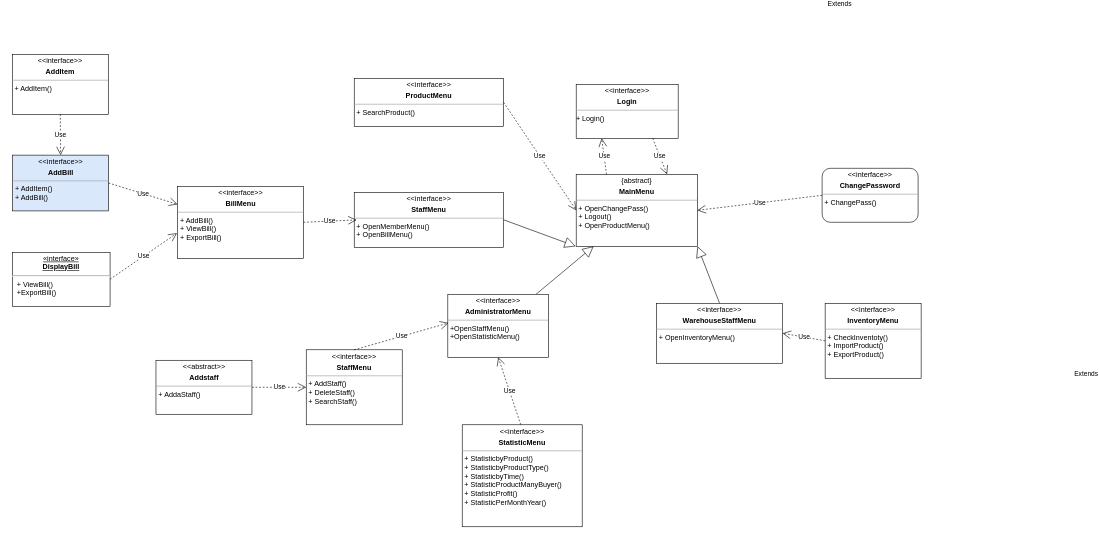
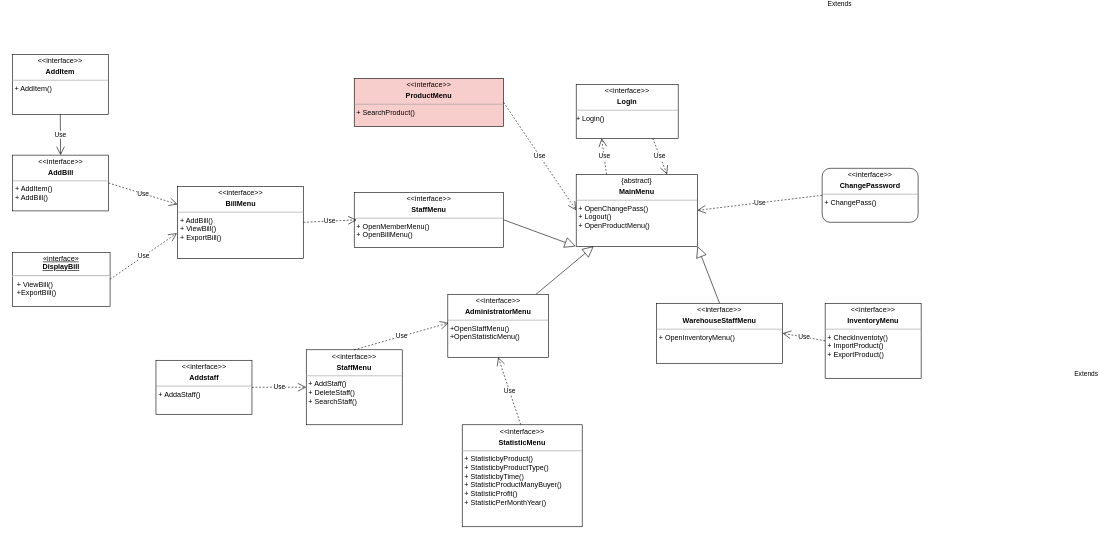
  <mxCell id="0" />
  <mxCell id="1" parent="0" />
  <mxCell id="2" value="&lt;p style=&quot;margin: 0px ; margin-top: 4px ; text-align: center&quot;&gt;&amp;lt;&amp;lt;interface&amp;gt;&amp;gt;&lt;/p&gt;&lt;p style=&quot;margin: 0px ; margin-top: 4px ; text-align: center&quot;&gt;&lt;b&gt;Login&lt;br&gt;&lt;/b&gt;&lt;/p&gt;&lt;hr size=&quot;1&quot;&gt;&lt;div style=&quot;height: 2px&quot;&gt;+ Login()&lt;/div&gt;" style="verticalAlign=top;align=left;overflow=fill;fontSize=12;fontFamily=Helvetica;html=1;" parent="1" vertex="1"><mxGeometry x="960" y="70" width="170" height="90" as="geometry" /></mxCell>
  <mxCell id="3" value="&lt;p style=&quot;margin: 0px ; margin-top: 4px ; text-align: center&quot;&gt;{abstract}&lt;/p&gt;&lt;p style=&quot;margin: 0px ; margin-top: 4px ; text-align: center&quot;&gt;&lt;b&gt;MainMenu&lt;/b&gt;&lt;/p&gt;&lt;hr size=&quot;1&quot;&gt;&lt;p style=&quot;margin: 0px ; margin-left: 4px&quot;&gt;+ OpenChangePass()&lt;/p&gt;&lt;p style=&quot;margin: 0px ; margin-left: 4px&quot;&gt;+ Logout()&lt;/p&gt;&lt;p style=&quot;margin: 0px ; margin-left: 4px&quot;&gt;+ OpenProductMenu()&lt;/p&gt;&lt;p style=&quot;margin: 0px ; margin-left: 4px&quot;&gt;&lt;br&gt;&lt;/p&gt;&lt;p style=&quot;margin: 0px ; margin-left: 4px&quot;&gt;&lt;br&gt;&lt;/p&gt;" style="verticalAlign=top;align=left;overflow=fill;fontSize=12;fontFamily=Helvetica;html=1;" parent="1" vertex="1"><mxGeometry x="960" y="220" width="202" height="120" as="geometry" /></mxCell>
  <mxCell id="4" value="&lt;p style=&quot;margin: 0px ; margin-top: 4px ; text-align: center&quot;&gt;&amp;lt;&amp;lt;interface&amp;gt;&amp;gt;&lt;/p&gt;&lt;p style=&quot;margin: 0px ; margin-top: 4px ; text-align: center&quot;&gt;&lt;b&gt;ChangePassword&lt;/b&gt;&lt;/p&gt;&lt;hr size=&quot;1&quot;&gt;&lt;p style=&quot;margin: 0px ; margin-left: 4px&quot;&gt;+ ChangePass()&lt;/p&gt;" style="verticalAlign=top;align=left;overflow=fill;fontSize=12;fontFamily=Helvetica;html=1;rounded=1;" parent="1" vertex="1"><mxGeometry x="1370" y="210" width="160" height="90" as="geometry" /></mxCell>
  <mxCell id="5" value="Use" style="endArrow=open;endSize=12;dashed=1;html=1;entryX=1;entryY=0.5;entryDx=0;entryDy=0;exitX=0;exitY=0.5;exitDx=0;exitDy=0;" parent="1" source="4" target="3" edge="1"><mxGeometry width="160" relative="1" as="geometry"><mxPoint x="1214" y="190" as="sourcePoint" /><mxPoint x="1374" y="190" as="targetPoint" /></mxGeometry></mxCell>
  <mxCell id="6" value="Use" style="endArrow=open;endSize=12;dashed=1;html=1;entryX=0.25;entryY=1;entryDx=0;entryDy=0;exitX=0.25;exitY=0;exitDx=0;exitDy=0;" parent="1" source="3" target="2" edge="1"><mxGeometry width="160" relative="1" as="geometry"><mxPoint x="934" y="70" as="sourcePoint" /><mxPoint x="1094" y="70" as="targetPoint" /></mxGeometry></mxCell>
  <mxCell id="7" value="Use" style="endArrow=open;endSize=12;dashed=1;html=1;exitX=0.75;exitY=1;exitDx=0;exitDy=0;entryX=0.75;entryY=0;entryDx=0;entryDy=0;" parent="1" source="2" target="3" edge="1"><mxGeometry width="160" relative="1" as="geometry"><mxPoint x="1084" y="40" as="sourcePoint" /><mxPoint x="1244" y="40" as="targetPoint" /></mxGeometry></mxCell>
  <mxCell id="8" style="rounded=0;orthogonalLoop=1;jettySize=auto;html=1;endArrow=block;endFill=0;startSize=16;endSize=16;" edge="1" parent="1" source="9" target="3"><mxGeometry relative="1" as="geometry" /></mxCell>
  <mxCell id="9" value="&lt;p style=&quot;margin: 0px ; margin-top: 4px ; text-align: center&quot;&gt;&amp;lt;&amp;lt;interface&amp;gt;&amp;gt;&lt;/p&gt;&lt;p style=&quot;margin: 0px ; margin-top: 4px ; text-align: center&quot;&gt;&lt;b&gt;AdministratorMenu&lt;/b&gt;&lt;/p&gt;&lt;hr size=&quot;1&quot;&gt;&lt;p style=&quot;margin: 0px ; margin-left: 4px&quot;&gt;+OpenStaffMenu()&lt;/p&gt;&lt;p style=&quot;margin: 0px ; margin-left: 4px&quot;&gt;+OpenStatisticMenu()&lt;/p&gt;" style="verticalAlign=top;align=left;overflow=fill;fontSize=12;fontFamily=Helvetica;html=1;" parent="1" vertex="1"><mxGeometry x="746" y="420" width="168" height="105" as="geometry" /></mxCell>
  <mxCell id="10" value="Extends" style="endArrow=block;endSize=16;endFill=0;html=1;entryX=-0.004;entryY=1;entryDx=0;entryDy=0;exitX=0.5;exitY=0;exitDx=0;exitDy=0;entryPerimeter=0;" parent="1" source="14" target="3" edge="1"><mxGeometry x="1" y="373" width="160" relative="1" as="geometry"><mxPoint x="899" y="410" as="sourcePoint" /><mxPoint x="864" y="377" as="targetPoint" /><mxPoint x="311" y="-54" as="offset" /></mxGeometry></mxCell>
  <mxCell id="11" value="Extends" style="endArrow=block;endSize=16;endFill=0;html=1;entryX=1.001;entryY=1;entryDx=0;entryDy=0;entryPerimeter=0;exitX=0.5;exitY=0;exitDx=0;exitDy=0;" parent="1" source="13" target="3" edge="1"><mxGeometry x="-1" y="-576" width="160" relative="1" as="geometry"><mxPoint x="1219" y="420" as="sourcePoint" /><mxPoint x="1314" y="330" as="targetPoint" /><mxPoint x="74" y="325" as="offset" /></mxGeometry></mxCell>
- <mxCell id="12" value="&lt;p style=&quot;margin: 0px ; margin-top: 4px ; text-align: center&quot;&gt;&amp;lt;&amp;lt;interface&amp;gt;&amp;gt;&lt;/p&gt;&lt;p style=&quot;margin: 0px ; margin-top: 4px ; text-align: center&quot;&gt;&lt;b&gt;ProductMenu&lt;/b&gt;&lt;/p&gt;&lt;hr size=&quot;1&quot;&gt;&lt;p style=&quot;margin: 0px ; margin-left: 4px&quot;&gt;&lt;/p&gt;&lt;p style=&quot;margin: 0px ; margin-left: 4px&quot;&gt;+ SearchProduct()&lt;/p&gt;" style="verticalAlign=top;align=left;overflow=fill;fontSize=12;fontFamily=Helvetica;html=1;" parent="1" vertex="1"><mxGeometry x="590" y="60" width="249" height="80" as="geometry" /></mxCell>
+ <mxCell id="12" value="&lt;p style=&quot;margin: 0px ; margin-top: 4px ; text-align: center&quot;&gt;&amp;lt;&amp;lt;interface&amp;gt;&amp;gt;&lt;/p&gt;&lt;p style=&quot;margin: 0px ; margin-top: 4px ; text-align: center&quot;&gt;&lt;b&gt;ProductMenu&lt;/b&gt;&lt;/p&gt;&lt;hr size=&quot;1&quot;&gt;&lt;p style=&quot;margin: 0px ; margin-left: 4px&quot;&gt;&lt;/p&gt;&lt;p style=&quot;margin: 0px ; margin-left: 4px&quot;&gt;+ SearchProduct()&lt;/p&gt;" style="verticalAlign=top;align=left;overflow=fill;fontSize=12;fontFamily=Helvetica;html=1;fillColor=#f8cecc;" parent="1" vertex="1"><mxGeometry x="590" y="60" width="249" height="80" as="geometry" /></mxCell>
  <mxCell id="13" value="&lt;p style=&quot;margin: 0px ; margin-top: 4px ; text-align: center&quot;&gt;&amp;lt;&amp;lt;interface&amp;gt;&amp;gt;&lt;/p&gt;&lt;p style=&quot;margin: 0px ; margin-top: 4px ; text-align: center&quot;&gt;&lt;b&gt;WarehouseStaffMenu&lt;/b&gt;&lt;/p&gt;&lt;hr size=&quot;1&quot;&gt;&lt;p style=&quot;margin: 0px ; margin-left: 4px&quot;&gt;&lt;/p&gt;&lt;p style=&quot;margin: 0px ; margin-left: 4px&quot;&gt;+ OpenInventoryMenu()&lt;/p&gt;" style="verticalAlign=top;align=left;overflow=fill;fontSize=12;fontFamily=Helvetica;html=1;" parent="1" vertex="1"><mxGeometry x="1094" y="435" width="210" height="100" as="geometry" /></mxCell>
  <mxCell id="14" value="&lt;p style=&quot;margin: 0px ; margin-top: 4px ; text-align: center&quot;&gt;&amp;lt;&amp;lt;interface&amp;gt;&amp;gt;&lt;/p&gt;&lt;p style=&quot;margin: 0px ; margin-top: 4px ; text-align: center&quot;&gt;&lt;b&gt;StaffMenu&lt;/b&gt;&lt;/p&gt;&lt;hr size=&quot;1&quot;&gt;&lt;p style=&quot;margin: 0px ; margin-left: 4px&quot;&gt;&lt;/p&gt;&lt;p style=&quot;margin: 0px ; margin-left: 4px&quot;&gt;+ OpenMemberMenu()&lt;/p&gt;&lt;p style=&quot;margin: 0px ; margin-left: 4px&quot;&gt;+ OpenBillMenu()&lt;/p&gt;" style="verticalAlign=top;align=left;overflow=fill;fontSize=12;fontFamily=Helvetica;html=1;" parent="1" vertex="1"><mxGeometry x="590" y="250" width="249" height="92" as="geometry" /></mxCell>
  <mxCell id="15" value="Use" style="endArrow=open;endSize=12;dashed=1;html=1;entryX=0;entryY=0.5;entryDx=0;entryDy=0;exitX=1;exitY=0.5;exitDx=0;exitDy=0;" parent="1" source="12" target="3" edge="1"><mxGeometry width="160" relative="1" as="geometry"><mxPoint x="754" y="190" as="sourcePoint" /><mxPoint x="914" y="190" as="targetPoint" /></mxGeometry></mxCell>
  <mxCell id="16" value="&lt;p style=&quot;margin: 0px ; margin-top: 4px ; text-align: center&quot;&gt;&amp;lt;&amp;lt;interface&amp;gt;&amp;gt;&lt;/p&gt;&lt;p style=&quot;margin: 0px ; margin-top: 4px ; text-align: center&quot;&gt;&lt;b&gt;BillMenu&lt;/b&gt;&lt;/p&gt;&lt;hr size=&quot;1&quot;&gt;&lt;p style=&quot;margin: 0px ; margin-left: 4px&quot;&gt;&lt;/p&gt;&lt;p style=&quot;margin: 0px ; margin-left: 4px&quot;&gt;+ AddBill()&lt;/p&gt;&lt;p style=&quot;margin: 0px ; margin-left: 4px&quot;&gt;+ ViewBill()&lt;/p&gt;&lt;p style=&quot;margin: 0px ; margin-left: 4px&quot;&gt;+ ExportBill()&lt;/p&gt;" style="verticalAlign=top;align=left;overflow=fill;fontSize=12;fontFamily=Helvetica;html=1;" parent="1" vertex="1"><mxGeometry x="295.5" y="240" width="210" height="120" as="geometry" /></mxCell>
  <mxCell id="17" value="Use" style="endArrow=open;endSize=12;dashed=1;html=1;exitX=1;exitY=0.5;exitDx=0;exitDy=0;" parent="1" source="16" edge="1"><mxGeometry width="160" relative="1" as="geometry"><mxPoint x="403" y="425" as="sourcePoint" /><mxPoint x="594" y="296" as="targetPoint" /></mxGeometry></mxCell>
- <mxCell id="18" value="&lt;p style=&quot;margin: 0px ; margin-top: 4px ; text-align: center&quot;&gt;&amp;lt;&amp;lt;interface&amp;gt;&amp;gt;&lt;/p&gt;&lt;p style=&quot;margin: 0px ; margin-top: 4px ; text-align: center&quot;&gt;&lt;b&gt;AddBill&lt;/b&gt;&lt;/p&gt;&lt;hr size=&quot;1&quot;&gt;&lt;p style=&quot;margin: 0px ; margin-left: 4px&quot;&gt;&lt;/p&gt;&lt;p style=&quot;margin: 0px ; margin-left: 4px&quot;&gt;+ AddItem()&lt;/p&gt;&lt;p style=&quot;margin: 0px ; margin-left: 4px&quot;&gt;+ AddBill()&lt;/p&gt;" style="verticalAlign=top;align=left;overflow=fill;fontSize=12;fontFamily=Helvetica;html=1;fillColor=#dae8fc;" parent="1" vertex="1"><mxGeometry x="20.5" y="188" width="160" height="93" as="geometry" /></mxCell>
+ <mxCell id="18" value="&lt;p style=&quot;margin: 0px ; margin-top: 4px ; text-align: center&quot;&gt;&amp;lt;&amp;lt;interface&amp;gt;&amp;gt;&lt;/p&gt;&lt;p style=&quot;margin: 0px ; margin-top: 4px ; text-align: center&quot;&gt;&lt;b&gt;AddBill&lt;/b&gt;&lt;/p&gt;&lt;hr size=&quot;1&quot;&gt;&lt;p style=&quot;margin: 0px ; margin-left: 4px&quot;&gt;&lt;/p&gt;&lt;p style=&quot;margin: 0px ; margin-left: 4px&quot;&gt;+ AddItem()&lt;/p&gt;&lt;p style=&quot;margin: 0px ; margin-left: 4px&quot;&gt;+ AddBill()&lt;/p&gt;" style="verticalAlign=top;align=left;overflow=fill;fontSize=12;fontFamily=Helvetica;html=1;" parent="1" vertex="1"><mxGeometry x="20.5" y="188" width="160" height="93" as="geometry" /></mxCell>
  <mxCell id="19" value="&lt;p style=&quot;margin: 0px ; margin-top: 4px ; text-align: center&quot;&gt;&amp;lt;&amp;lt;interface&amp;gt;&amp;gt;&lt;/p&gt;&lt;p style=&quot;margin: 0px ; margin-top: 4px ; text-align: center&quot;&gt;&lt;b&gt;AddItem&lt;/b&gt;&lt;/p&gt;&lt;hr size=&quot;1&quot;&gt;&lt;p style=&quot;margin: 0px ; margin-left: 4px&quot;&gt;+ AddItem()&lt;/p&gt;" style="verticalAlign=top;align=left;overflow=fill;fontSize=12;fontFamily=Helvetica;html=1;" parent="1" vertex="1"><mxGeometry x="20" y="20" width="160" height="100" as="geometry" /></mxCell>
- <mxCell id="20" value="Use" style="endArrow=open;endSize=12;dashed=1;html=1;entryX=0.5;entryY=0;entryDx=0;entryDy=0;exitX=0.5;exitY=1;exitDx=0;exitDy=0;" parent="1" source="19" target="18" edge="1"><mxGeometry width="160" relative="1" as="geometry"><mxPoint x="-300" y="45" as="sourcePoint" /><mxPoint x="-140" y="45" as="targetPoint" /></mxGeometry></mxCell>
+ <mxCell id="20" value="Use" style="endArrow=open;endSize=12;dashed=0;html=1;entryX=0.5;entryY=0;entryDx=0;entryDy=0;exitX=0.5;exitY=1;exitDx=0;exitDy=0;" parent="1" source="19" target="18" edge="1"><mxGeometry width="160" relative="1" as="geometry"><mxPoint x="-300" y="45" as="sourcePoint" /><mxPoint x="-140" y="45" as="targetPoint" /></mxGeometry></mxCell>
  <mxCell id="21" value="Use" style="endArrow=open;endSize=12;dashed=1;html=1;entryX=0;entryY=0.25;entryDx=0;entryDy=0;exitX=1;exitY=0.5;exitDx=0;exitDy=0;" parent="1" source="18" target="16" edge="1"><mxGeometry width="160" relative="1" as="geometry"><mxPoint x="70" y="205" as="sourcePoint" /><mxPoint x="230" y="205" as="targetPoint" /></mxGeometry></mxCell>
  <mxCell id="22" value="Use" style="endArrow=open;endSize=12;dashed=1;html=1;entryX=-0.005;entryY=0.651;entryDx=0;entryDy=0;entryPerimeter=0;exitX=1;exitY=0.5;exitDx=0;exitDy=0;" parent="1" source="31" target="16" edge="1"><mxGeometry width="160" relative="1" as="geometry"><mxPoint x="162.5" y="368" as="sourcePoint" /><mxPoint x="170" y="465" as="targetPoint" /></mxGeometry></mxCell>
  <mxCell id="23" value="&lt;p style=&quot;margin: 0px ; margin-top: 4px ; text-align: center&quot;&gt;&amp;lt;&amp;lt;interface&amp;gt;&amp;gt;&lt;/p&gt;&lt;p style=&quot;margin: 0px ; margin-top: 4px ; text-align: center&quot;&gt;&lt;b&gt;StaffMenu&lt;/b&gt;&lt;/p&gt;&lt;hr size=&quot;1&quot;&gt;&lt;p style=&quot;margin: 0px ; margin-left: 4px&quot;&gt;+ AddStaff()&lt;/p&gt;&lt;p style=&quot;margin: 0px ; margin-left: 4px&quot;&gt;+ DeleteStaff()&lt;/p&gt;&lt;p style=&quot;margin: 0px ; margin-left: 4px&quot;&gt;+ SearchStaff()&lt;/p&gt;" style="verticalAlign=top;align=left;overflow=fill;fontSize=12;fontFamily=Helvetica;html=1;" parent="1" vertex="1"><mxGeometry x="510" y="512.5" width="160" height="125" as="geometry" /></mxCell>
  <mxCell id="24" value="Use" style="endArrow=open;endSize=12;dashed=1;html=1;entryX=0.007;entryY=0.455;entryDx=0;entryDy=0;exitX=0.5;exitY=0;exitDx=0;exitDy=0;entryPerimeter=0;" parent="1" source="23" target="9" edge="1"><mxGeometry width="160" relative="1" as="geometry"><mxPoint x="447.5" y="645" as="sourcePoint" /><mxPoint x="607.5" y="645" as="targetPoint" /></mxGeometry></mxCell>
  <mxCell id="25" value="Use" style="endArrow=open;endSize=12;dashed=1;html=1;entryX=0;entryY=0.5;entryDx=0;entryDy=0;exitX=1;exitY=0.5;exitDx=0;exitDy=0;" parent="1" source="26" target="23" edge="1"><mxGeometry width="160" relative="1" as="geometry"><mxPoint x="247" y="597.5" as="sourcePoint" /><mxPoint x="407" y="597.5" as="targetPoint" /></mxGeometry></mxCell>
- <mxCell id="26" value="&lt;p style=&quot;margin: 0px ; margin-top: 4px ; text-align: center&quot;&gt;&amp;lt;&amp;lt;abstract&amp;gt;&amp;gt;&lt;/p&gt;&lt;p style=&quot;margin: 0px ; margin-top: 4px ; text-align: center&quot;&gt;&lt;b&gt;Addstaff&lt;/b&gt;&lt;/p&gt;&lt;hr size=&quot;1&quot;&gt;&lt;p style=&quot;margin: 0px ; margin-left: 4px&quot;&gt;&lt;/p&gt;&lt;p style=&quot;margin: 0px ; margin-left: 4px&quot;&gt;+ AddaStaff()&lt;/p&gt;" style="verticalAlign=top;align=left;overflow=fill;fontSize=12;fontFamily=Helvetica;html=1;" parent="1" vertex="1"><mxGeometry x="259.5" y="530" width="160" height="90" as="geometry" /></mxCell>
+ <mxCell id="26" value="&lt;p style=&quot;margin: 0px ; margin-top: 4px ; text-align: center&quot;&gt;&amp;lt;&amp;lt;interface&amp;gt;&amp;gt;&lt;/p&gt;&lt;p style=&quot;margin: 0px ; margin-top: 4px ; text-align: center&quot;&gt;&lt;b&gt;Addstaff&lt;/b&gt;&lt;/p&gt;&lt;hr size=&quot;1&quot;&gt;&lt;p style=&quot;margin: 0px ; margin-left: 4px&quot;&gt;&lt;/p&gt;&lt;p style=&quot;margin: 0px ; margin-left: 4px&quot;&gt;+ AddaStaff()&lt;/p&gt;" style="verticalAlign=top;align=left;overflow=fill;fontSize=12;fontFamily=Helvetica;html=1;" parent="1" vertex="1"><mxGeometry x="259.5" y="530" width="160" height="90" as="geometry" /></mxCell>
  <mxCell id="27" value="&lt;p style=&quot;margin: 0px ; margin-top: 4px ; text-align: center&quot;&gt;&amp;lt;&amp;lt;interface&amp;gt;&amp;gt;&lt;/p&gt;&lt;p style=&quot;margin: 0px ; margin-top: 4px ; text-align: center&quot;&gt;&lt;b&gt;StatisticMenu&lt;/b&gt;&lt;/p&gt;&lt;hr size=&quot;1&quot;&gt;&lt;p style=&quot;margin: 0px ; margin-left: 4px&quot;&gt;+ StatisticbyProduct()&lt;/p&gt;&lt;p style=&quot;margin: 0px ; margin-left: 4px&quot;&gt;+ StatisticbyProductType()&lt;/p&gt;&lt;p style=&quot;margin: 0px ; margin-left: 4px&quot;&gt;+ StatisticbyTime()&lt;/p&gt;&lt;p style=&quot;margin: 0px ; margin-left: 4px&quot;&gt;+ StatisticProductManyBuyer()&lt;/p&gt;&lt;p style=&quot;margin: 0px ; margin-left: 4px&quot;&gt;+ StatisticProfit()&lt;/p&gt;&lt;p style=&quot;margin: 0px ; margin-left: 4px&quot;&gt;+ StatisticPerMonthYear()&lt;/p&gt;" style="verticalAlign=top;align=left;overflow=fill;fontSize=12;fontFamily=Helvetica;html=1;" parent="1" vertex="1"><mxGeometry x="770" y="637.5" width="200" height="170" as="geometry" /></mxCell>
  <mxCell id="28" value="&lt;p style=&quot;margin: 0px ; margin-top: 4px ; text-align: center&quot;&gt;&amp;lt;&amp;lt;interface&amp;gt;&amp;gt;&lt;/p&gt;&lt;p style=&quot;margin: 0px ; margin-top: 4px ; text-align: center&quot;&gt;&lt;b&gt;InventoryMenu&lt;/b&gt;&lt;/p&gt;&lt;hr size=&quot;1&quot;&gt;&lt;p style=&quot;margin: 0px ; margin-left: 4px&quot;&gt;+ CheckInventoty()&lt;/p&gt;&lt;p style=&quot;margin: 0px ; margin-left: 4px&quot;&gt;+ ImportProduct()&lt;/p&gt;&lt;p style=&quot;margin: 0px ; margin-left: 4px&quot;&gt;+ ExportProduct()&lt;/p&gt;&lt;p style=&quot;margin: 0px ; margin-left: 4px&quot;&gt;&lt;br&gt;&lt;/p&gt;" style="verticalAlign=top;align=left;overflow=fill;fontSize=12;fontFamily=Helvetica;html=1;" parent="1" vertex="1"><mxGeometry x="1375" y="435" width="160" height="125" as="geometry" /></mxCell>
  <mxCell id="29" value="Use" style="endArrow=open;endSize=12;dashed=1;html=1;entryX=1;entryY=0.5;entryDx=0;entryDy=0;exitX=0;exitY=0.5;exitDx=0;exitDy=0;" parent="1" source="28" target="13" edge="1"><mxGeometry width="160" relative="1" as="geometry"><mxPoint x="1344" y="620" as="sourcePoint" /><mxPoint x="1504" y="620" as="targetPoint" /></mxGeometry></mxCell>
  <mxCell id="30" value="Use" style="endArrow=open;endSize=12;dashed=1;html=1;entryX=0.5;entryY=1;entryDx=0;entryDy=0;exitX=0.488;exitY=-0.001;exitDx=0;exitDy=0;exitPerimeter=0;" parent="1" source="27" target="9" edge="1"><mxGeometry width="160" relative="1" as="geometry"><mxPoint x="974" y="650" as="sourcePoint" /><mxPoint x="1134" y="650" as="targetPoint" /></mxGeometry></mxCell>
  <mxCell id="31" value="&lt;p style=&quot;margin: 0px ; margin-top: 4px ; text-align: center ; text-decoration: underline&quot;&gt;«interface»&lt;br&gt;&lt;b&gt;DisplayBill&lt;/b&gt;&lt;br&gt;&lt;/p&gt;&lt;hr&gt;&lt;p style=&quot;margin: 0px ; margin-left: 8px&quot;&gt;+ ViewBill()&lt;/p&gt;&lt;p style=&quot;margin: 0px ; margin-left: 8px&quot;&gt;+ExportBill()&lt;/p&gt;" style="verticalAlign=top;align=left;overflow=fill;fontSize=12;fontFamily=Helvetica;html=1;" parent="1" vertex="1"><mxGeometry x="20" y="350" width="163" height="90" as="geometry" /></mxCell>
